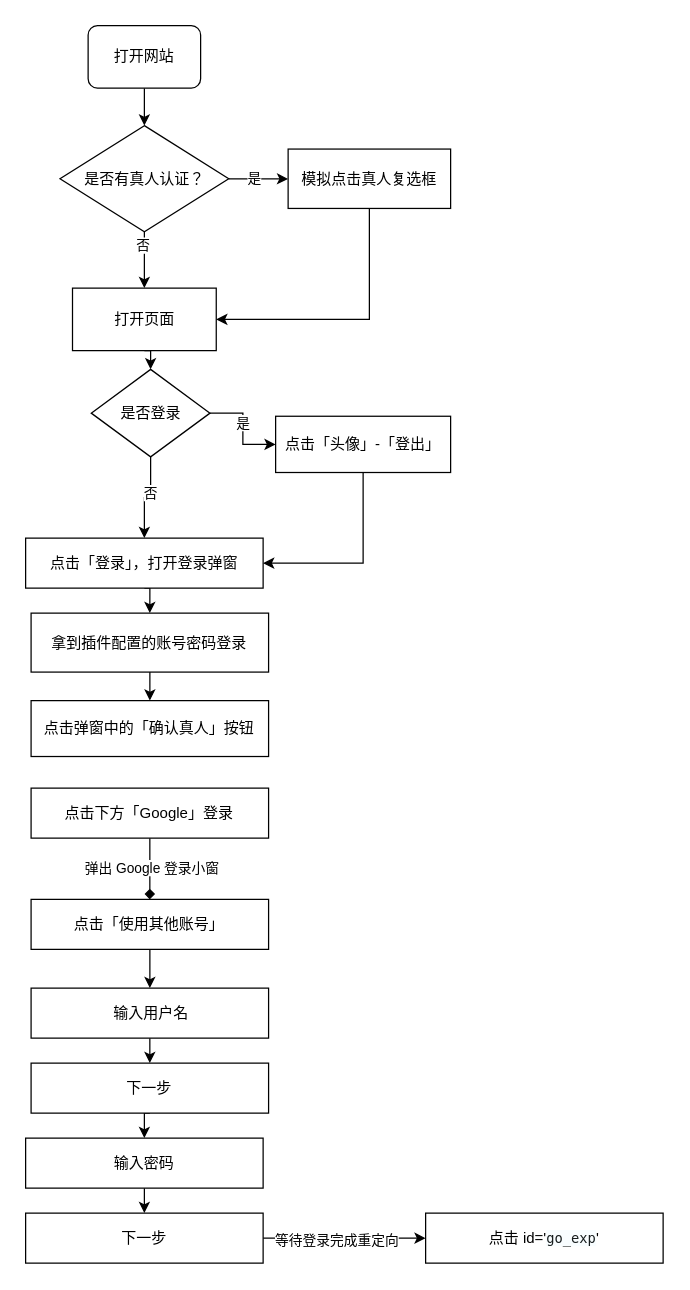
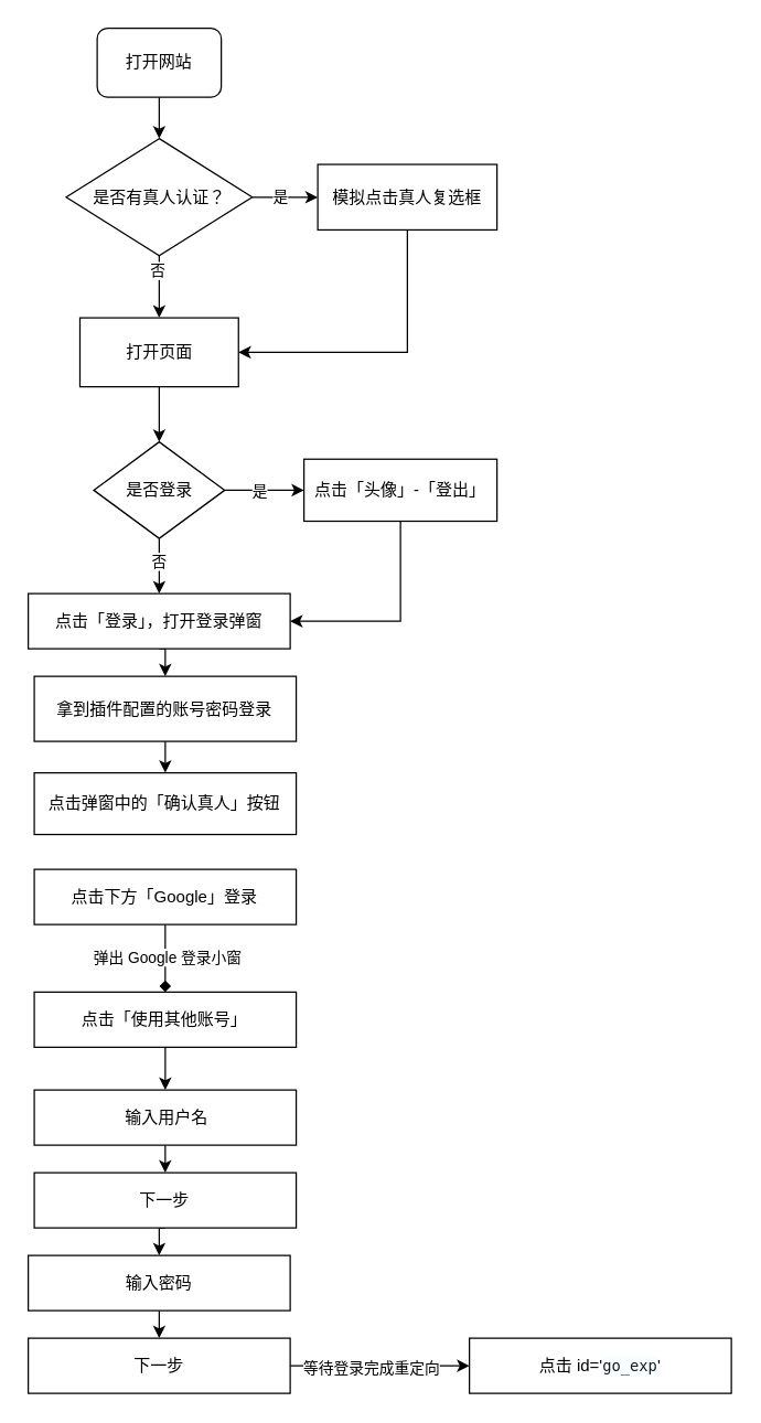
  <mxCell id="0" />
  <mxCell id="1" parent="0" />
  <mxCell id="2" value="" style="edgeStyle=orthogonalEdgeStyle;rounded=0;orthogonalLoop=1;jettySize=auto;html=1;" edge="1" parent="1" source="3" target="8"><mxGeometry relative="1" as="geometry" /></mxCell>
  <mxCell id="3" value="打开网站" style="rounded=1;whiteSpace=wrap;html=1;" vertex="1" parent="1"><mxGeometry x="70" y="20" width="90" height="50" as="geometry" /></mxCell>
  <mxCell id="4" value="" style="edgeStyle=orthogonalEdgeStyle;rounded=0;orthogonalLoop=1;jettySize=auto;html=1;" edge="1" parent="1" source="8" target="10"><mxGeometry relative="1" as="geometry" /></mxCell>
  <mxCell id="5" value="否" style="edgeLabel;html=1;align=center;verticalAlign=middle;resizable=0;points=[];" vertex="1" connectable="0" parent="4"><mxGeometry x="-0.556" y="-2" relative="1" as="geometry"><mxPoint as="offset" /></mxGeometry></mxCell>
  <mxCell id="6" value="" style="edgeStyle=orthogonalEdgeStyle;rounded=0;orthogonalLoop=1;jettySize=auto;html=1;" edge="1" parent="1" source="8" target="12"><mxGeometry relative="1" as="geometry" /></mxCell>
  <mxCell id="7" value="是" style="edgeLabel;html=1;align=center;verticalAlign=middle;resizable=0;points=[];" vertex="1" connectable="0" parent="6"><mxGeometry x="-0.166" y="2" relative="1" as="geometry"><mxPoint y="1" as="offset" /></mxGeometry></mxCell>
  <mxCell id="8" value="是否有真人认证？" style="rhombus;whiteSpace=wrap;html=1;rounded=0;" vertex="1" parent="1"><mxGeometry x="47.5" y="100" width="135" height="85" as="geometry" /></mxCell>
  <mxCell id="9" style="edgeStyle=orthogonalEdgeStyle;rounded=0;orthogonalLoop=1;jettySize=auto;html=1;exitX=0.5;exitY=1;exitDx=0;exitDy=0;entryX=0.5;entryY=0;entryDx=0;entryDy=0;" edge="1" parent="1" source="10" target="17"><mxGeometry relative="1" as="geometry" /></mxCell>
  <mxCell id="10" value="打开页面" style="whiteSpace=wrap;html=1;rounded=0;" vertex="1" parent="1"><mxGeometry x="57.5" y="230" width="115" height="50" as="geometry" /></mxCell>
  <mxCell id="11" style="edgeStyle=orthogonalEdgeStyle;rounded=0;orthogonalLoop=1;jettySize=auto;html=1;exitX=0.5;exitY=1;exitDx=0;exitDy=0;entryX=1;entryY=0.5;entryDx=0;entryDy=0;" edge="1" parent="1" source="12" target="10"><mxGeometry relative="1" as="geometry" /></mxCell>
  <mxCell id="12" value="模拟点击真人复选框" style="whiteSpace=wrap;html=1;rounded=0;" vertex="1" parent="1"><mxGeometry x="230" y="118.75" width="130" height="47.5" as="geometry" /></mxCell>
  <mxCell id="13" value="" style="edgeStyle=orthogonalEdgeStyle;rounded=0;orthogonalLoop=1;jettySize=auto;html=1;" edge="1" parent="1" source="17" target="19"><mxGeometry relative="1" as="geometry" /></mxCell>
  <mxCell id="14" value="否" style="edgeLabel;html=1;align=center;verticalAlign=middle;resizable=0;points=[];" vertex="1" connectable="0" parent="13"><mxGeometry x="-0.2" y="-1" relative="1" as="geometry"><mxPoint as="offset" /></mxGeometry></mxCell>
  <mxCell id="15" value="" style="edgeStyle=orthogonalEdgeStyle;rounded=0;orthogonalLoop=1;jettySize=auto;html=1;" edge="1" parent="1" source="17" target="21"><mxGeometry relative="1" as="geometry" /></mxCell>
  <mxCell id="16" value="是" style="edgeLabel;html=1;align=center;verticalAlign=middle;resizable=0;points=[];" vertex="1" connectable="0" parent="15"><mxGeometry x="-0.126" relative="1" as="geometry"><mxPoint as="offset" /></mxGeometry></mxCell>
- <mxCell id="17" value="是否登录" style="rhombus;whiteSpace=wrap;html=1;rounded=0;" vertex="1" parent="1"><mxGeometry x="72.5" y="295" width="95" height="70" as="geometry" /></mxCell>
+ <mxCell id="17" value="是否登录" style="rhombus;whiteSpace=wrap;html=1;rounded=0;" vertex="1" parent="1"><mxGeometry x="67.5" y="320" width="95" height="70" as="geometry" /></mxCell>
  <mxCell id="18" style="edgeStyle=orthogonalEdgeStyle;rounded=0;orthogonalLoop=1;jettySize=auto;html=1;exitX=0.5;exitY=1;exitDx=0;exitDy=0;entryX=0.5;entryY=0;entryDx=0;entryDy=0;" edge="1" parent="1" source="19" target="23"><mxGeometry relative="1" as="geometry" /></mxCell>
  <mxCell id="19" value="点击「登录」，打开登录弹窗" style="whiteSpace=wrap;html=1;rounded=0;" vertex="1" parent="1"><mxGeometry x="20" y="430" width="190" height="40" as="geometry" /></mxCell>
  <mxCell id="20" style="edgeStyle=orthogonalEdgeStyle;rounded=0;orthogonalLoop=1;jettySize=auto;html=1;exitX=0.5;exitY=1;exitDx=0;exitDy=0;entryX=1;entryY=0.5;entryDx=0;entryDy=0;" edge="1" parent="1" source="21" target="19"><mxGeometry relative="1" as="geometry" /></mxCell>
  <mxCell id="21" value="点击「头像」-「登出」" style="whiteSpace=wrap;html=1;rounded=0;" vertex="1" parent="1"><mxGeometry x="220" y="332.5" width="140" height="45" as="geometry" /></mxCell>
  <mxCell id="22" value="" style="edgeStyle=orthogonalEdgeStyle;rounded=0;orthogonalLoop=1;jettySize=auto;html=1;" edge="1" parent="1" source="23" target="24"><mxGeometry relative="1" as="geometry" /></mxCell>
  <mxCell id="23" value="拿到插件配置的账号密码登录" style="whiteSpace=wrap;html=1;rounded=0;aspect=fixed;" vertex="1" parent="1"><mxGeometry x="24.37" y="490" width="190" height="47.17" as="geometry" /></mxCell>
  <mxCell id="24" value="点击弹窗中的「确认真人」按钮" style="whiteSpace=wrap;html=1;rounded=0;aspect=fixed;" vertex="1" parent="1"><mxGeometry x="24.37" y="560" width="190" height="44.71" as="geometry" /></mxCell>
  <mxCell id="25" value="" style="edgeStyle=orthogonalEdgeStyle;rounded=0;orthogonalLoop=1;jettySize=auto;html=1;endArrow=diamond;" edge="1" parent="1" source="27" target="29"><mxGeometry relative="1" as="geometry" /></mxCell>
  <mxCell id="26" value="弹出 Google 登录小窗" style="edgeLabel;html=1;align=center;verticalAlign=middle;resizable=0;points=[];" vertex="1" connectable="0" parent="25"><mxGeometry x="-0.08" y="1" relative="1" as="geometry"><mxPoint as="offset" /></mxGeometry></mxCell>
  <mxCell id="27" value="点击下方「Google」登录" style="whiteSpace=wrap;html=1;rounded=0;" vertex="1" parent="1"><mxGeometry x="24.37" y="630" width="190" height="40" as="geometry" /></mxCell>
  <mxCell id="28" value="" style="edgeStyle=orthogonalEdgeStyle;rounded=0;orthogonalLoop=1;jettySize=auto;html=1;" edge="1" parent="1" source="29" target="31"><mxGeometry relative="1" as="geometry" /></mxCell>
  <mxCell id="29" value="点击「使用其他账号」" style="whiteSpace=wrap;html=1;rounded=0;" vertex="1" parent="1"><mxGeometry x="24.37" y="719" width="190" height="40" as="geometry" /></mxCell>
  <mxCell id="30" style="edgeStyle=orthogonalEdgeStyle;rounded=0;orthogonalLoop=1;jettySize=auto;html=1;exitX=0.5;exitY=1;exitDx=0;exitDy=0;entryX=0.5;entryY=0;entryDx=0;entryDy=0;" edge="1" parent="1" source="31" target="33"><mxGeometry relative="1" as="geometry" /></mxCell>
  <mxCell id="31" value="&amp;nbsp;输入用户名" style="whiteSpace=wrap;html=1;rounded=0;" vertex="1" parent="1"><mxGeometry x="24.37" y="790" width="190" height="40" as="geometry" /></mxCell>
  <mxCell id="32" style="edgeStyle=orthogonalEdgeStyle;rounded=0;orthogonalLoop=1;jettySize=auto;html=1;exitX=0.5;exitY=1;exitDx=0;exitDy=0;entryX=0.5;entryY=0;entryDx=0;entryDy=0;" edge="1" parent="1" source="33" target="35"><mxGeometry relative="1" as="geometry" /></mxCell>
  <mxCell id="33" value="下一步" style="whiteSpace=wrap;html=1;rounded=0;" vertex="1" parent="1"><mxGeometry x="24.37" y="850" width="190" height="40" as="geometry" /></mxCell>
  <mxCell id="34" style="edgeStyle=orthogonalEdgeStyle;rounded=0;orthogonalLoop=1;jettySize=auto;html=1;exitX=0.5;exitY=1;exitDx=0;exitDy=0;entryX=0.5;entryY=0;entryDx=0;entryDy=0;" edge="1" parent="1" source="35" target="38"><mxGeometry relative="1" as="geometry" /></mxCell>
  <mxCell id="35" value="输入密码" style="whiteSpace=wrap;html=1;rounded=0;" vertex="1" parent="1"><mxGeometry x="20" y="910" width="190" height="40" as="geometry" /></mxCell>
  <mxCell id="36" style="edgeStyle=orthogonalEdgeStyle;rounded=0;orthogonalLoop=1;jettySize=auto;html=1;exitX=1;exitY=0.5;exitDx=0;exitDy=0;entryX=0;entryY=0.5;entryDx=0;entryDy=0;" edge="1" parent="1" source="38" target="39"><mxGeometry relative="1" as="geometry" /></mxCell>
  <mxCell id="37" value="等待登录完成重定向" style="edgeLabel;html=1;align=center;verticalAlign=middle;resizable=0;points=[];" vertex="1" connectable="0" parent="36"><mxGeometry x="-0.108" y="-1" relative="1" as="geometry"><mxPoint as="offset" /></mxGeometry></mxCell>
  <mxCell id="38" value="下一步" style="whiteSpace=wrap;html=1;rounded=0;" vertex="1" parent="1"><mxGeometry x="20" y="970" width="190" height="40" as="geometry" /></mxCell>
  <mxCell id="39" value="点击 id='&lt;span style=&quot;color: rgb(23, 29, 30); font-family: monospace; font-size: 11px; text-align: left; white-space-collapse: preserve; background-color: rgb(248, 253, 255);&quot;&gt;go_exp&lt;/span&gt;'" style="whiteSpace=wrap;html=1;rounded=0;" vertex="1" parent="1"><mxGeometry x="340" y="970" width="190" height="40" as="geometry" /></mxCell>
